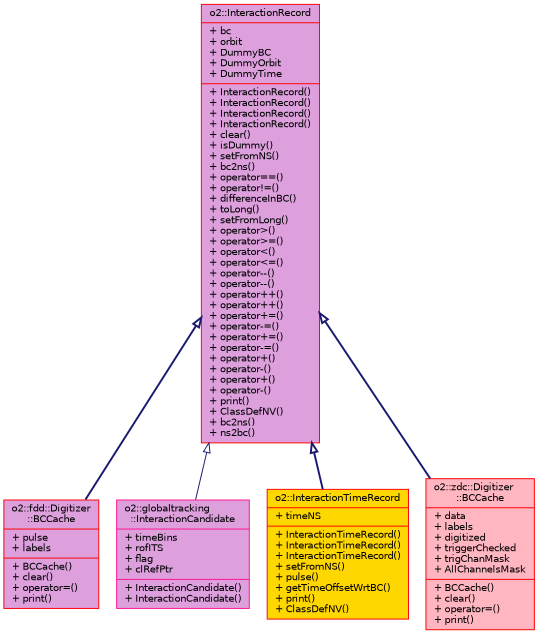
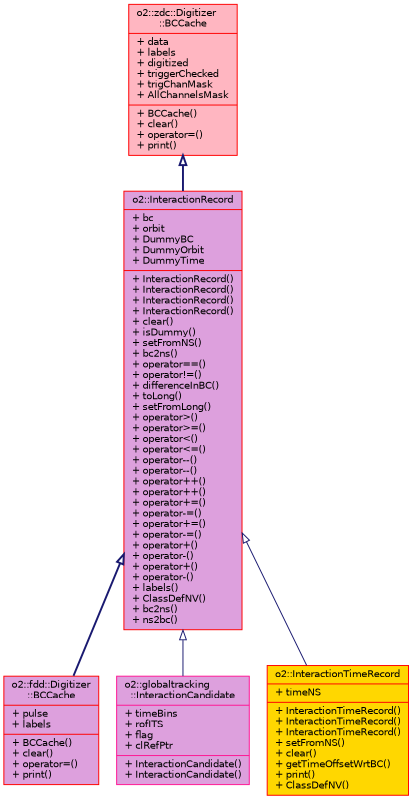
  digraph {
    node [color=red fillcolor=plum fontname=Helvetica fontsize=10 shape=record style=filled]
    edge [arrowtail=onormal color=midnightblue dir=back fontname=Helvetica fontsize=10 labelfontname=Helvetica labelfontsize=10 style=bold]
-   n1 [fontcolor=black height=0.2 label="{o2::InteractionRecord\n|+ bc\l+ orbit\l+ DummyBC\l+ DummyOrbit\l+ DummyTime\l|+ InteractionRecord()\l+ InteractionRecord()\l+ InteractionRecord()\l+ InteractionRecord()\l+ clear()\l+ isDummy()\l+ setFromNS()\l+ bc2ns()\l+ operator==()\l+ operator!=()\l+ differenceInBC()\l+ toLong()\l+ setFromLong()\l+ operator\>()\l+ operator\>=()\l+ operator\<()\l+ operator\<=()\l+ operator--()\l+ operator--()\l+ operator++()\l+ operator++()\l+ operator+=()\l+ operator-=()\l+ operator+=()\l+ operator-=()\l+ operator+()\l+ operator-()\l+ operator+()\l+ operator-()\l+ print()\l+ ClassDefNV()\l+ bc2ns()\l+ ns2bc()\l}" width=0.4]
+   n1 [fontcolor=black height=0.2 label="{o2::InteractionRecord\n|+ bc\l+ orbit\l+ DummyBC\l+ DummyOrbit\l+ DummyTime\l|+ InteractionRecord()\l+ InteractionRecord()\l+ InteractionRecord()\l+ InteractionRecord()\l+ clear()\l+ isDummy()\l+ setFromNS()\l+ bc2ns()\l+ operator==()\l+ operator!=()\l+ differenceInBC()\l+ toLong()\l+ setFromLong()\l+ operator\>()\l+ operator\>=()\l+ operator\<()\l+ operator\<=()\l+ operator--()\l+ operator--()\l+ operator++()\l+ operator++()\l+ operator+=()\l+ operator-=()\l+ operator+=()\l+ operator-=()\l+ operator+()\l+ operator-()\l+ operator+()\l+ operator-()\l+ labels()\l+ ClassDefNV()\l+ bc2ns()\l+ ns2bc()\l}" width=0.4]
    n2 [height=0.2 label="{o2::fdd::Digitizer\l::BCCache\n|+ pulse\l+ labels\l|+ BCCache()\l+ clear()\l+ operator=()\l+ print()\l}" width=0.4]
    n3 [color=deeppink height=0.2 label="{o2::globaltracking\l::InteractionCandidate\n|+ timeBins\l+ rofITS\l+ flag\l+ clRefPtr\l|+ InteractionCandidate()\l+ InteractionCandidate()\l}" width=0.4]
-   n4 [fillcolor=gold height=0.2 label="{o2::InteractionTimeRecord\n|+ timeNS\l|+ InteractionTimeRecord()\l+ InteractionTimeRecord()\l+ InteractionTimeRecord()\l+ setFromNS()\l+ pulse()\l+ getTimeOffsetWrtBC()\l+ print()\l+ ClassDefNV()\l}" width=0.4]
+   n4 [fillcolor=gold height=0.2 label="{o2::InteractionTimeRecord\n|+ timeNS\l|+ InteractionTimeRecord()\l+ InteractionTimeRecord()\l+ InteractionTimeRecord()\l+ setFromNS()\l+ clear()\l+ getTimeOffsetWrtBC()\l+ print()\l+ ClassDefNV()\l}" width=0.4]
    n5 [fillcolor=lightpink height=0.2 label="{o2::zdc::Digitizer\l::BCCache\n|+ data\l+ labels\l+ digitized\l+ triggerChecked\l+ trigChanMask\l+ AllChannelsMask\l|+ BCCache()\l+ clear()\l+ operator=()\l+ print()\l}" width=0.4]
    n1 -> n2
    n1 -> n3 [style=solid]
-   n1 -> n4
-   n1 -> n5
+   n1 -> n4 [style=solid]
+   n5 -> n1
  }
